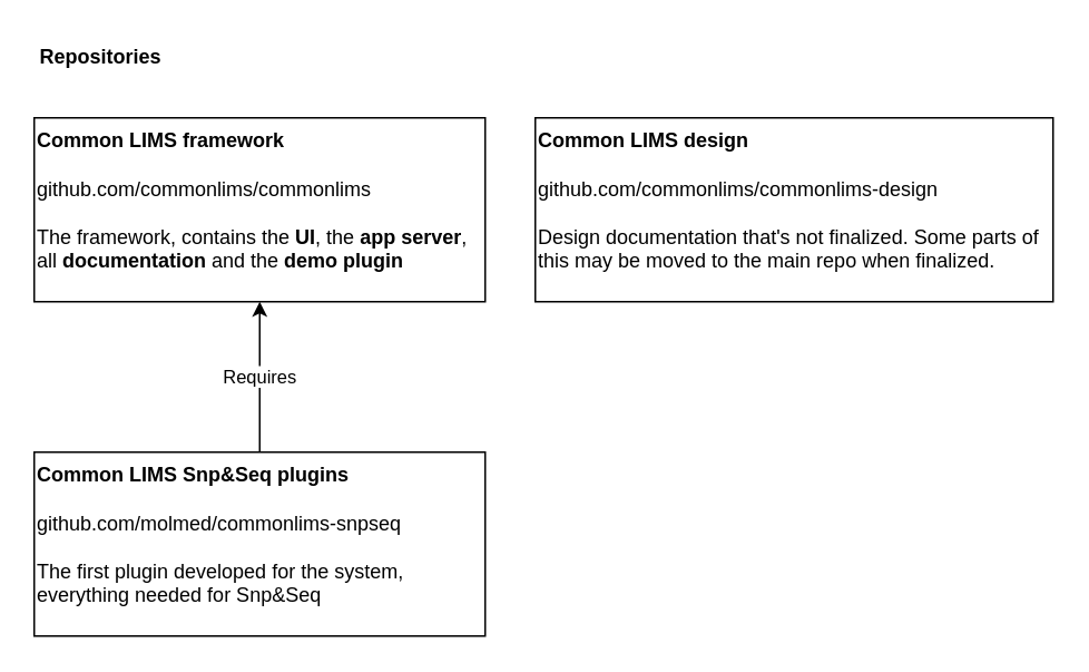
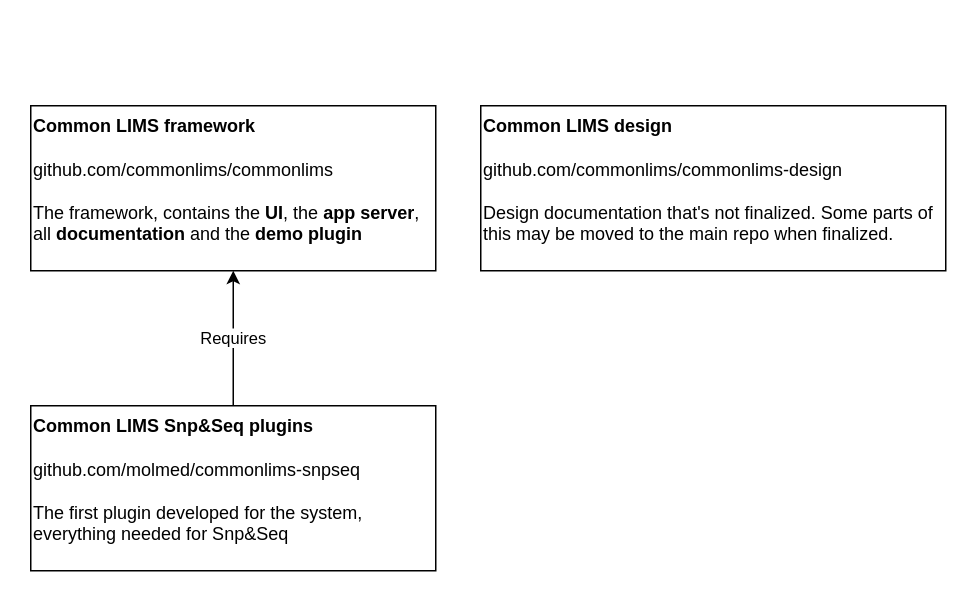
  <mxCell id="0" />
  <mxCell id="1" parent="0" />
- <mxCell id="2" value="Repositories" style="text;align=center;fontStyle=1;verticalAlign=middle;spacingLeft=3;spacingRight=3;strokeColor=none;rotatable=0;points=[[0,0.5],[1,0.5]];portConstraint=eastwest;fillColor=none;" vertex="1" parent="1"><mxGeometry x="20" y="20" width="80" height="26" as="geometry" /></mxCell>
  <mxCell id="3" value="&lt;div&gt;&lt;b&gt;Common LIMS framework&lt;/b&gt;&lt;br&gt;&lt;/div&gt;&lt;div&gt;&lt;br&gt;&lt;/div&gt;&lt;div&gt;github.com/commonlims/commonlims&lt;/div&gt;&lt;div&gt;&lt;br&gt;&lt;/div&gt;&lt;div&gt;The framework, contains the &lt;b&gt;UI&lt;/b&gt;, the &lt;b&gt;app server&lt;/b&gt;, all &lt;b&gt;documentation&lt;/b&gt; and the &lt;b&gt;demo plugin&lt;/b&gt;&lt;br&gt;&lt;/div&gt;" style="rounded=0;whiteSpace=wrap;html=1;fillColor=none;align=left;horizontal=1;verticalAlign=top;" vertex="1" parent="1"><mxGeometry x="20" y="70" width="270" height="110" as="geometry" /></mxCell>
  <mxCell id="4" value="&lt;div&gt;&lt;b&gt;Common LIMS Snp&amp;amp;Seq plugins&lt;/b&gt;&lt;br&gt;&lt;/div&gt;&lt;div&gt;&lt;br&gt;&lt;/div&gt;&lt;div&gt;github.com/molmed/commonlims-snpseq&lt;/div&gt;&lt;div&gt;&lt;br&gt;&lt;/div&gt;&lt;div&gt;The first plugin developed for the system, everything needed for Snp&amp;amp;Seq&lt;br&gt;&lt;/div&gt;" style="rounded=0;whiteSpace=wrap;html=1;fillColor=none;align=left;horizontal=1;verticalAlign=top;" vertex="1" parent="1"><mxGeometry x="20" y="270" width="270" height="110" as="geometry" /></mxCell>
  <mxCell id="5" value="Requires" style="endArrow=classic;html=1;entryX=0.5;entryY=1;entryDx=0;entryDy=0;" edge="1" parent="1" source="4" target="3"><mxGeometry width="50" height="50" relative="1" as="geometry"><mxPoint x="200" y="510" as="sourcePoint" /><mxPoint x="250" y="460" as="targetPoint" /></mxGeometry></mxCell>
  <mxCell id="6" value="&lt;div&gt;&lt;b&gt;Common LIMS design&lt;/b&gt;&lt;br&gt;&lt;/div&gt;&lt;div&gt;&lt;br&gt;&lt;/div&gt;&lt;div&gt;github.com/commonlims/commonlims-design&lt;/div&gt;&lt;div&gt;&lt;br&gt;&lt;/div&gt;&lt;div&gt;Design documentation that's not finalized. Some parts of this may be moved to the main repo when finalized.&lt;br&gt;&lt;/div&gt;" style="rounded=0;whiteSpace=wrap;html=1;fillColor=none;align=left;horizontal=1;verticalAlign=top;" vertex="1" parent="1"><mxGeometry x="320" y="70" width="310" height="110" as="geometry" /></mxCell>
